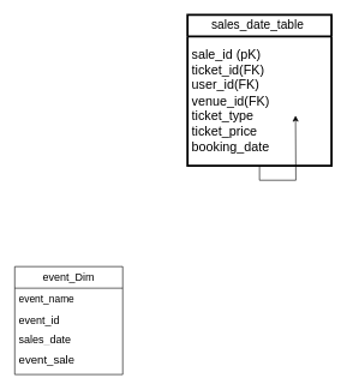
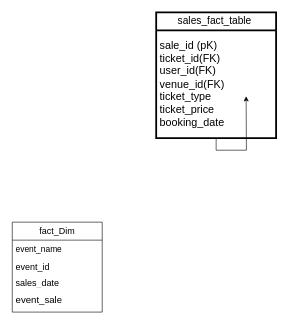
  <mxCell id="0" />
  <mxCell id="1" parent="0" />
  <mxCell id="2" style="edgeStyle=orthogonalEdgeStyle;rounded=0;orthogonalLoop=1;jettySize=auto;html=1;" edge="1" parent="1" source="3"><mxGeometry relative="1" as="geometry"><mxPoint x="410" y="160" as="targetPoint" /></mxGeometry></mxCell>
- <mxCell id="3" value="&lt;font style=&quot;font-size: 17px;&quot;&gt;sales_date_table&amp;nbsp;&lt;/font&gt;" style="swimlane;fontStyle=0;childLayout=stackLayout;horizontal=1;startSize=30;horizontalStack=0;resizeParent=1;resizeParentMax=0;resizeLast=0;collapsible=1;marginBottom=0;whiteSpace=wrap;html=1;strokeWidth=3;" vertex="1" parent="1"><mxGeometry x="260" y="20" width="200" height="210" as="geometry" /></mxCell>
+ <mxCell id="3" value="&lt;font style=&quot;font-size: 17px;&quot;&gt;sales_fact_table&amp;nbsp;&lt;/font&gt;" style="swimlane;fontStyle=0;childLayout=stackLayout;horizontal=1;startSize=30;horizontalStack=0;resizeParent=1;resizeParentMax=0;resizeLast=0;collapsible=1;marginBottom=0;whiteSpace=wrap;html=1;strokeWidth=3;" vertex="1" parent="1"><mxGeometry x="260" y="20" width="200" height="210" as="geometry" /></mxCell>
  <mxCell id="4" value="&lt;font style=&quot;font-size: 18px;&quot;&gt;sale_id (pK)&lt;br&gt;ticket_id(FK)&lt;br&gt;user_id(FK)&lt;br&gt;venue_id(FK)&lt;br&gt;ticket_type&lt;br&gt;ticket_price&lt;br&gt;booking_date&amp;nbsp;&lt;/font&gt;" style="text;strokeColor=none;fillColor=none;align=left;verticalAlign=middle;spacingLeft=4;spacingRight=4;overflow=hidden;points=[[0,0.5],[1,0.5]];portConstraint=eastwest;rotatable=0;whiteSpace=wrap;html=1;strokeWidth=4;" vertex="1" parent="3"><mxGeometry y="30" width="200" height="180" as="geometry" /></mxCell>
- <mxCell id="5" value="&lt;font style=&quot;font-size: 15px;&quot;&gt;event_Dim&lt;/font&gt;" style="swimlane;fontStyle=0;childLayout=stackLayout;horizontal=1;startSize=30;horizontalStack=0;resizeParent=1;resizeParentMax=0;resizeLast=0;collapsible=1;marginBottom=0;whiteSpace=wrap;html=1;" vertex="1" parent="1"><mxGeometry x="20" y="370" width="150" height="150" as="geometry" /></mxCell>
+ <mxCell id="5" value="&lt;font style=&quot;font-size: 15px;&quot;&gt;fact_Dim&lt;/font&gt;" style="swimlane;fontStyle=0;childLayout=stackLayout;horizontal=1;startSize=30;horizontalStack=0;resizeParent=1;resizeParentMax=0;resizeLast=0;collapsible=1;marginBottom=0;whiteSpace=wrap;html=1;" vertex="1" parent="1"><mxGeometry x="20" y="370" width="150" height="150" as="geometry" /></mxCell>
  <mxCell id="6" value="&lt;font style=&quot;font-size: 14px;&quot;&gt;event_name&lt;/font&gt;" style="text;strokeColor=none;fillColor=none;align=left;verticalAlign=middle;spacingLeft=4;spacingRight=4;overflow=hidden;points=[[0,0.5],[1,0.5]];portConstraint=eastwest;rotatable=0;whiteSpace=wrap;html=1;strokeWidth=4;" vertex="1" parent="5"><mxGeometry y="30" width="150" height="30" as="geometry" /></mxCell>
  <mxCell id="7" value="&lt;font style=&quot;font-size: 15px;&quot;&gt;event_id&lt;/font&gt;" style="text;strokeColor=none;fillColor=none;align=left;verticalAlign=middle;spacingLeft=4;spacingRight=4;overflow=hidden;points=[[0,0.5],[1,0.5]];portConstraint=eastwest;rotatable=0;whiteSpace=wrap;html=1;strokeWidth=4;" vertex="1" parent="5"><mxGeometry y="60" width="150" height="30" as="geometry" /></mxCell>
  <mxCell id="8" value="&lt;font style=&quot;font-size: 15px;&quot;&gt;sales_date&lt;/font&gt;" style="text;strokeColor=none;fillColor=none;align=left;verticalAlign=middle;spacingLeft=4;spacingRight=4;overflow=hidden;points=[[0,0.5],[1,0.5]];portConstraint=eastwest;rotatable=0;whiteSpace=wrap;html=1;strokeWidth=4;" vertex="1" parent="5"><mxGeometry y="90" width="150" height="20" as="geometry" /></mxCell>
  <mxCell id="9" value="&lt;font style=&quot;font-size: 16px;&quot;&gt;event_sale&lt;/font&gt;" style="text;strokeColor=none;fillColor=none;align=left;verticalAlign=middle;spacingLeft=4;spacingRight=4;overflow=hidden;points=[[0,0.5],[1,0.5]];portConstraint=eastwest;rotatable=0;whiteSpace=wrap;html=1;strokeWidth=4;" vertex="1" parent="5"><mxGeometry y="110" width="150" height="40" as="geometry" /></mxCell>
